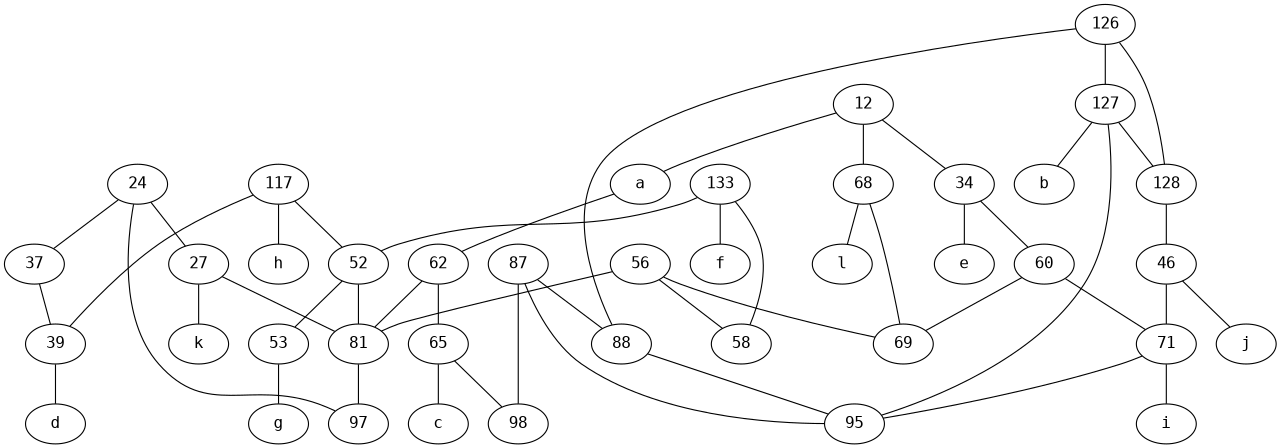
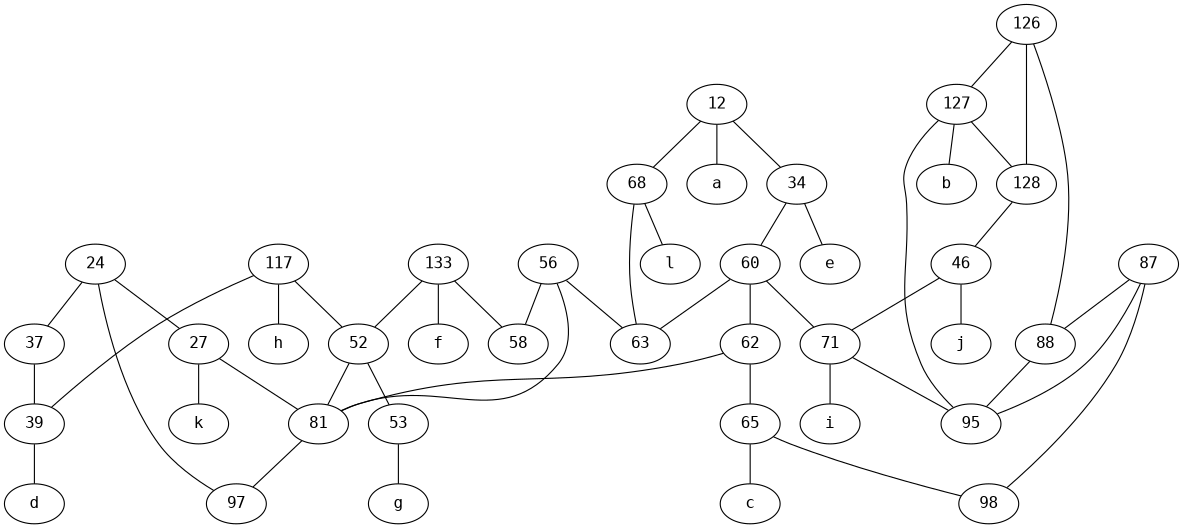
  graph {
    fontname="DejaVu Sans Mono"
    node [fontname="DejaVu Sans Mono" labelfontsize=50]
    edge [fontname="DejaVu Sans Mono"]
    128
    46
    j
    71
    133
    52
    58
    f
    81
    53
    12
    a
    34
    68
    e
    60
-   69
+   69 [label=63]
    l
    24
    27
    37
    97
    k
    39
    62
    d
    i
    95
    g
    56
    65
    c
    98
    87
    88
    117
    h
    126
    127
    b
    128 -- 46
    46 -- j
    46 -- 71
    71 -- i
    71 -- 95
    133 -- 52
    133 -- 58
    133 -- f
    52 -- 81
    52 -- 53
    81 -- 97
    53 -- g
    12 -- a
    12 -- 34
    12 -- 68
    34 -- e
    34 -- 60
    68 -- 69
    68 -- l
    60 -- 71
    60 -- 69
-   a -- 62
+   60 -- 62
    24 -- 27
    24 -- 37
    24 -- 97
    27 -- 81
    27 -- k
    37 -- 39
    39 -- d
    62 -- 81
    62 -- 65
    56 -- 58
    56 -- 81
    56 -- 69
    65 -- c
    65 -- 98
    87 -- 95
    87 -- 98
    87 -- 88
    88 -- 95
    117 -- 52
    117 -- 39
    117 -- h
    126 -- 128
    126 -- 88
    126 -- 127
    127 -- 128
    127 -- 95
    127 -- b
  }
